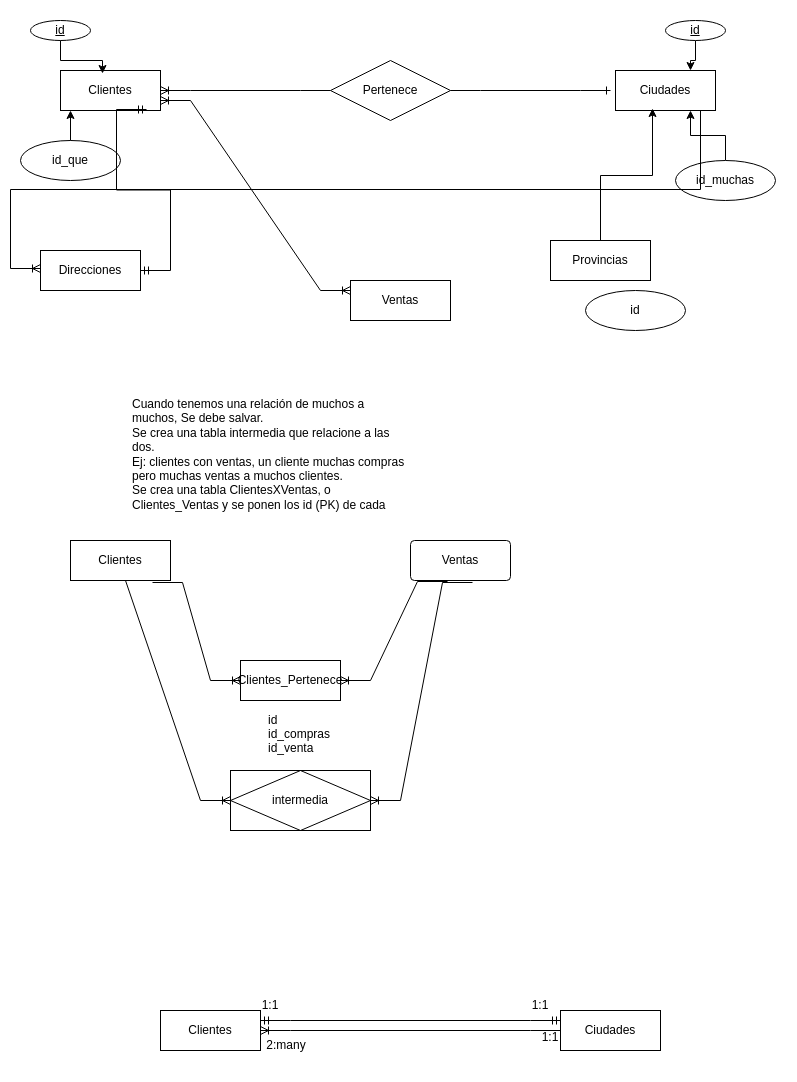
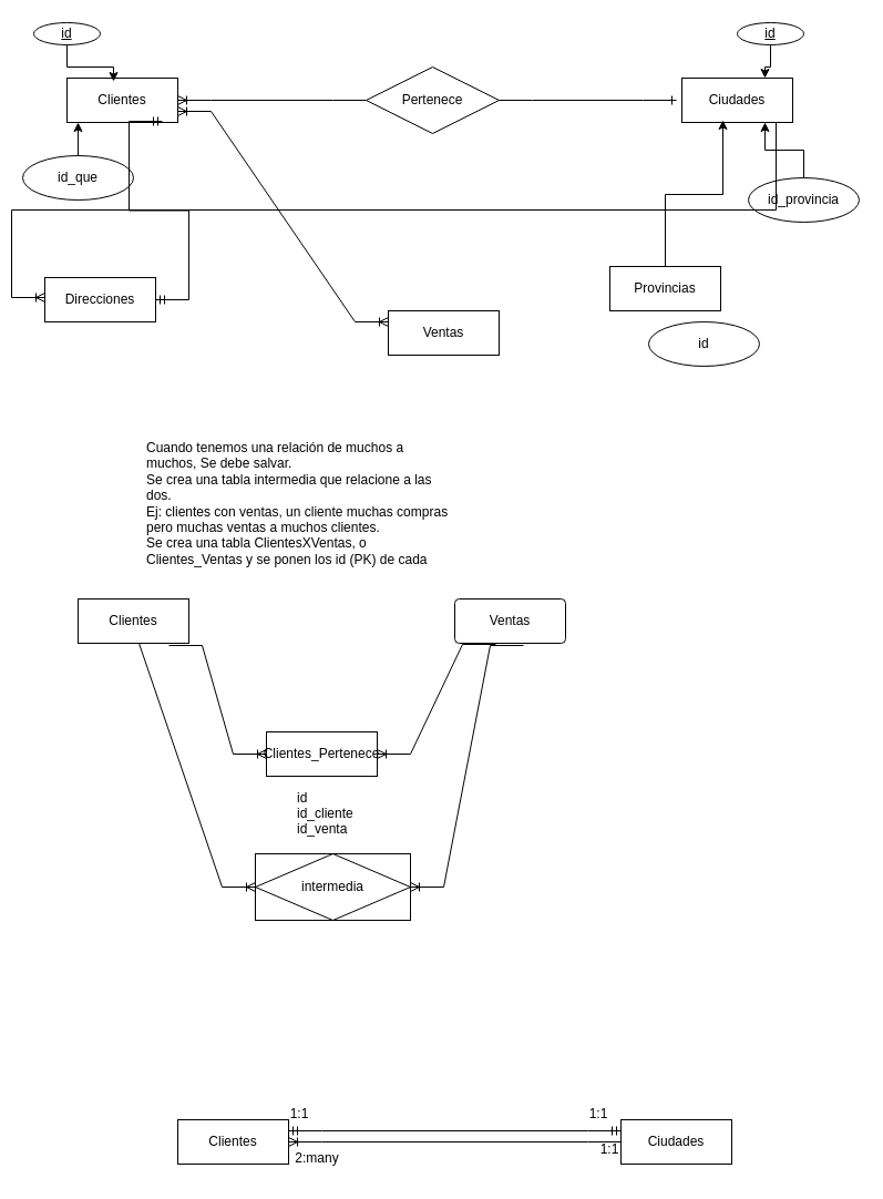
  <mxCell id="0" />
  <mxCell id="1" parent="0" />
  <mxCell id="2" value="&lt;div&gt;Clientes&lt;/div&gt;" style="whiteSpace=wrap;html=1;align=center;" vertex="1" parent="1"><mxGeometry x="60" y="70" width="100" height="40" as="geometry" /></mxCell>
  <mxCell id="3" value="Ciudades" style="whiteSpace=wrap;html=1;align=center;" vertex="1" parent="1"><mxGeometry x="615" y="70" width="100" height="40" as="geometry" /></mxCell>
  <mxCell id="4" value="id" style="ellipse;whiteSpace=wrap;html=1;align=center;fontStyle=4;" vertex="1" parent="1"><mxGeometry x="30" y="20" width="60" height="20" as="geometry" /></mxCell>
  <mxCell id="5" style="edgeStyle=orthogonalEdgeStyle;rounded=0;orthogonalLoop=1;jettySize=auto;html=1;entryX=0.42;entryY=0.075;entryDx=0;entryDy=0;entryPerimeter=0;" edge="1" parent="1" source="4" target="2"><mxGeometry relative="1" as="geometry" /></mxCell>
  <mxCell id="6" value="id_que" style="ellipse;whiteSpace=wrap;html=1;align=center;" vertex="1" parent="1"><mxGeometry x="20" y="140" width="100" height="40" as="geometry" /></mxCell>
  <mxCell id="7" style="edgeStyle=orthogonalEdgeStyle;rounded=0;orthogonalLoop=1;jettySize=auto;html=1;entryX=0.1;entryY=1;entryDx=0;entryDy=0;entryPerimeter=0;" edge="1" parent="1" source="6" target="2"><mxGeometry relative="1" as="geometry" /></mxCell>
  <mxCell id="8" style="edgeStyle=orthogonalEdgeStyle;rounded=0;orthogonalLoop=1;jettySize=auto;html=1;entryX=0.75;entryY=0;entryDx=0;entryDy=0;" edge="1" parent="1" source="9" target="3"><mxGeometry relative="1" as="geometry" /></mxCell>
  <mxCell id="9" value="id" style="ellipse;whiteSpace=wrap;html=1;align=center;fontStyle=4;" vertex="1" parent="1"><mxGeometry x="665" y="20" width="60" height="20" as="geometry" /></mxCell>
  <mxCell id="10" style="edgeStyle=orthogonalEdgeStyle;rounded=0;orthogonalLoop=1;jettySize=auto;html=1;entryX=0.75;entryY=1;entryDx=0;entryDy=0;" edge="1" parent="1" source="11" target="3"><mxGeometry relative="1" as="geometry" /></mxCell>
- <mxCell id="11" value="id_muchas" style="ellipse;whiteSpace=wrap;html=1;align=center;" vertex="1" parent="1"><mxGeometry x="675" y="160" width="100" height="40" as="geometry" /></mxCell>
+ <mxCell id="11" value="id_provincia" style="ellipse;whiteSpace=wrap;html=1;align=center;" vertex="1" parent="1"><mxGeometry x="675" y="160" width="100" height="40" as="geometry" /></mxCell>
  <mxCell id="12" value="Provincias" style="whiteSpace=wrap;html=1;align=center;" vertex="1" parent="1"><mxGeometry x="550" y="240" width="100" height="40" as="geometry" /></mxCell>
  <mxCell id="13" style="edgeStyle=orthogonalEdgeStyle;rounded=0;orthogonalLoop=1;jettySize=auto;html=1;entryX=0.37;entryY=0.95;entryDx=0;entryDy=0;entryPerimeter=0;" edge="1" parent="1" source="12" target="3"><mxGeometry relative="1" as="geometry" /></mxCell>
  <mxCell id="14" value="id" style="ellipse;whiteSpace=wrap;html=1;align=center;" vertex="1" parent="1"><mxGeometry x="585" y="290" width="100" height="40" as="geometry" /></mxCell>
  <mxCell id="15" value="Pertenece" style="shape=rhombus;perimeter=rhombusPerimeter;whiteSpace=wrap;html=1;align=center;" vertex="1" parent="1"><mxGeometry x="330" y="60" width="120" height="60" as="geometry" /></mxCell>
  <mxCell id="16" value="" style="edgeStyle=entityRelationEdgeStyle;fontSize=12;html=1;endArrow=ERone;endFill=1;rounded=0;exitX=1;exitY=0.5;exitDx=0;exitDy=0;" edge="1" parent="1" source="15"><mxGeometry width="100" height="100" relative="1" as="geometry"><mxPoint x="420" y="230" as="sourcePoint" /><mxPoint x="610" y="90" as="targetPoint" /></mxGeometry></mxCell>
  <mxCell id="17" value="" style="edgeStyle=entityRelationEdgeStyle;fontSize=12;html=1;endArrow=ERoneToMany;rounded=0;entryX=1;entryY=0.5;entryDx=0;entryDy=0;exitX=0;exitY=0.5;exitDx=0;exitDy=0;" edge="1" parent="1" source="15" target="2"><mxGeometry width="100" height="100" relative="1" as="geometry"><mxPoint x="410" y="230" as="sourcePoint" /><mxPoint x="510" y="130" as="targetPoint" /></mxGeometry></mxCell>
  <mxCell id="18" value="Direcciones" style="whiteSpace=wrap;html=1;align=center;" vertex="1" parent="1"><mxGeometry x="40" y="250" width="100" height="40" as="geometry" /></mxCell>
  <mxCell id="19" value="" style="edgeStyle=entityRelationEdgeStyle;fontSize=12;html=1;endArrow=ERmandOne;startArrow=ERmandOne;rounded=0;entryX=0.86;entryY=0.975;entryDx=0;entryDy=0;entryPerimeter=0;exitX=1;exitY=0.5;exitDx=0;exitDy=0;" edge="1" parent="1" source="18" target="2"><mxGeometry width="100" height="100" relative="1" as="geometry"><mxPoint x="150" y="270" as="sourcePoint" /><mxPoint x="150" y="120" as="targetPoint" /><Array as="points"><mxPoint x="135" y="110" /></Array></mxGeometry></mxCell>
  <mxCell id="20" value="" style="edgeStyle=entityRelationEdgeStyle;fontSize=12;html=1;endArrow=ERoneToMany;rounded=0;entryX=0.65;entryY=-0.05;entryDx=0;entryDy=0;entryPerimeter=0;" edge="1" parent="1"><mxGeometry width="100" height="100" relative="1" as="geometry"><mxPoint x="670" y="110" as="sourcePoint" /><mxPoint x="40" y="268" as="targetPoint" /><Array as="points"><mxPoint x="365" y="250" /></Array></mxGeometry></mxCell>
  <mxCell id="21" value="Ventas" style="whiteSpace=wrap;html=1;align=center;" vertex="1" parent="1"><mxGeometry x="350" y="280" width="100" height="40" as="geometry" /></mxCell>
  <mxCell id="22" value="" style="edgeStyle=entityRelationEdgeStyle;fontSize=12;html=1;endArrow=ERoneToMany;startArrow=ERoneToMany;rounded=0;entryX=0;entryY=0.25;entryDx=0;entryDy=0;exitX=1;exitY=0.75;exitDx=0;exitDy=0;" edge="1" parent="1" source="2" target="21"><mxGeometry width="100" height="100" relative="1" as="geometry"><mxPoint x="330" y="230" as="sourcePoint" /><mxPoint x="430" y="130" as="targetPoint" /></mxGeometry></mxCell>
  <mxCell id="23" value="&lt;div&gt;Cuando tenemos una relación de muchos a muchos, Se debe salvar.&lt;/div&gt;&lt;div&gt;Se crea una tabla intermedia que relacione a las dos.&lt;/div&gt;&lt;div&gt;Ej: clientes con ventas, un cliente muchas compras pero muchas ventas a muchos clientes.&lt;/div&gt;&lt;div&gt;Se crea una tabla ClientesXVentas, o Clientes_Ventas y se ponen los id (PK) de cada tabla relacionada&lt;br&gt;&lt;/div&gt;" style="text;html=1;whiteSpace=wrap;overflow=hidden;rounded=0;" vertex="1" parent="1"><mxGeometry x="130" y="390" width="280" height="120" as="geometry" /></mxCell>
  <mxCell id="24" value="Clientes" style="whiteSpace=wrap;html=1;align=center;" vertex="1" parent="1"><mxGeometry x="70" y="540" width="100" height="40" as="geometry" /></mxCell>
  <mxCell id="25" value="&lt;div&gt;Ventas&lt;/div&gt;" style="rounded=1;arcSize=10;whiteSpace=wrap;html=1;align=center;" vertex="1" parent="1"><mxGeometry x="410" y="540" width="100" height="40" as="geometry" /></mxCell>
  <mxCell id="26" value="Clientes_Pertenece" style="whiteSpace=wrap;html=1;align=center;" vertex="1" parent="1"><mxGeometry x="240" y="660" width="100" height="40" as="geometry" /></mxCell>
  <mxCell id="27" value="" style="edgeStyle=entityRelationEdgeStyle;fontSize=12;html=1;endArrow=ERoneToMany;rounded=0;exitX=0.25;exitY=1;exitDx=0;exitDy=0;entryX=0;entryY=0.5;entryDx=0;entryDy=0;" edge="1" parent="1" source="24" target="33"><mxGeometry width="100" height="100" relative="1" as="geometry"><mxPoint x="60" y="700" as="sourcePoint" /><mxPoint x="180" y="800" as="targetPoint" /></mxGeometry></mxCell>
  <mxCell id="28" value="" style="edgeStyle=entityRelationEdgeStyle;fontSize=12;html=1;endArrow=ERoneToMany;rounded=0;exitX=0.37;exitY=1.025;exitDx=0;exitDy=0;entryX=1;entryY=0.5;entryDx=0;entryDy=0;exitPerimeter=0;" edge="1" parent="1" source="25" target="26"><mxGeometry width="100" height="100" relative="1" as="geometry"><mxPoint x="375" y="600" as="sourcePoint" /><mxPoint x="495" y="700" as="targetPoint" /></mxGeometry></mxCell>
  <mxCell id="29" value="" style="shape=table;startSize=0;container=1;collapsible=1;childLayout=tableLayout;fixedRows=1;rowLines=0;fontStyle=0;align=center;resizeLast=1;strokeColor=none;fillColor=none;collapsible=0;whiteSpace=wrap;html=1;" vertex="1" parent="1"><mxGeometry x="230" y="710" width="180" height="110" as="geometry" /></mxCell>
  <mxCell id="30" value="" style="shape=tableRow;horizontal=0;startSize=0;swimlaneHead=0;swimlaneBody=0;fillColor=none;collapsible=0;dropTarget=0;points=[[0,0.5],[1,0.5]];portConstraint=eastwest;top=0;left=0;right=0;bottom=0;" vertex="1" parent="29"><mxGeometry width="180" height="60" as="geometry" /></mxCell>
  <mxCell id="31" value="" style="shape=partialRectangle;connectable=0;fillColor=none;top=0;left=0;bottom=0;right=0;editable=1;overflow=hidden;" vertex="1" parent="30"><mxGeometry width="30" height="60" as="geometry"><mxRectangle width="30" height="60" as="alternateBounds" /></mxGeometry></mxCell>
- <mxCell id="32" value="id&#10;id_compras&#10;id_venta&#10;" style="shape=partialRectangle;connectable=0;fillColor=none;top=0;left=0;bottom=0;right=0;align=left;spacingLeft=6;overflow=hidden;" vertex="1" parent="30"><mxGeometry x="30" width="150" height="60" as="geometry"><mxRectangle width="150" height="60" as="alternateBounds" /></mxGeometry></mxCell>
+ <mxCell id="32" value="id&#10;id_cliente&#10;id_venta&#10;" style="shape=partialRectangle;connectable=0;fillColor=none;top=0;left=0;bottom=0;right=0;align=left;spacingLeft=6;overflow=hidden;" vertex="1" parent="30"><mxGeometry x="30" width="150" height="60" as="geometry"><mxRectangle width="150" height="60" as="alternateBounds" /></mxGeometry></mxCell>
  <mxCell id="33" value="intermedia" style="shape=associativeEntity;whiteSpace=wrap;html=1;align=center;" vertex="1" parent="1"><mxGeometry x="230" y="770" width="140" height="60" as="geometry" /></mxCell>
  <mxCell id="34" value="" style="edgeStyle=entityRelationEdgeStyle;fontSize=12;html=1;endArrow=ERoneToMany;rounded=0;exitX=0.82;exitY=1.05;exitDx=0;exitDy=0;entryX=0;entryY=0.5;entryDx=0;entryDy=0;exitPerimeter=0;" edge="1" parent="1" source="24" target="26"><mxGeometry width="100" height="100" relative="1" as="geometry"><mxPoint x="130" y="590" as="sourcePoint" /><mxPoint x="250" y="690" as="targetPoint" /></mxGeometry></mxCell>
  <mxCell id="35" value="" style="edgeStyle=entityRelationEdgeStyle;fontSize=12;html=1;endArrow=ERoneToMany;rounded=0;exitX=0.62;exitY=1.05;exitDx=0;exitDy=0;entryX=1;entryY=0.5;entryDx=0;entryDy=0;exitPerimeter=0;" edge="1" parent="1" source="25" target="33"><mxGeometry width="100" height="100" relative="1" as="geometry"><mxPoint x="520" y="710" as="sourcePoint" /><mxPoint x="413" y="809" as="targetPoint" /></mxGeometry></mxCell>
  <mxCell id="36" value="Clientes" style="whiteSpace=wrap;html=1;align=center;" vertex="1" parent="1"><mxGeometry x="160" y="1010" width="100" height="40" as="geometry" /></mxCell>
  <mxCell id="37" value="Ciudades" style="whiteSpace=wrap;html=1;align=center;" vertex="1" parent="1"><mxGeometry x="560" y="1010" width="100" height="40" as="geometry" /></mxCell>
  <mxCell id="38" value="" style="edgeStyle=entityRelationEdgeStyle;fontSize=12;html=1;endArrow=ERoneToMany;rounded=0;exitX=0;exitY=0.5;exitDx=0;exitDy=0;entryX=1;entryY=0.5;entryDx=0;entryDy=0;" edge="1" parent="1" source="37" target="36"><mxGeometry width="100" height="100" relative="1" as="geometry"><mxPoint x="270" y="990" as="sourcePoint" /><mxPoint x="370" y="890" as="targetPoint" /></mxGeometry></mxCell>
  <mxCell id="39" value="" style="edgeStyle=entityRelationEdgeStyle;fontSize=12;html=1;endArrow=ERmandOne;startArrow=ERmandOne;rounded=0;exitX=1;exitY=0.25;exitDx=0;exitDy=0;entryX=0;entryY=0.25;entryDx=0;entryDy=0;" edge="1" parent="1" source="36" target="37"><mxGeometry width="100" height="100" relative="1" as="geometry"><mxPoint x="270" y="990" as="sourcePoint" /><mxPoint x="550" y="990" as="targetPoint" /></mxGeometry></mxCell>
  <mxCell id="40" value="1:1" style="text;html=1;align=center;verticalAlign=middle;whiteSpace=wrap;rounded=0;" vertex="1" parent="1"><mxGeometry x="510" y="990" width="60" height="30" as="geometry" /></mxCell>
  <mxCell id="41" value="1:1" style="text;html=1;align=center;verticalAlign=middle;whiteSpace=wrap;rounded=0;" vertex="1" parent="1"><mxGeometry x="240" y="990" width="60" height="30" as="geometry" /></mxCell>
  <mxCell id="42" value="1:1" style="text;html=1;align=center;verticalAlign=middle;whiteSpace=wrap;rounded=0;" vertex="1" parent="1"><mxGeometry x="520" y="1022" width="60" height="30" as="geometry" /></mxCell>
  <mxCell id="43" value="2:many" style="text;html=1;align=center;verticalAlign=middle;whiteSpace=wrap;rounded=0;" vertex="1" parent="1"><mxGeometry x="256" y="1030" width="60" height="30" as="geometry" /></mxCell>
